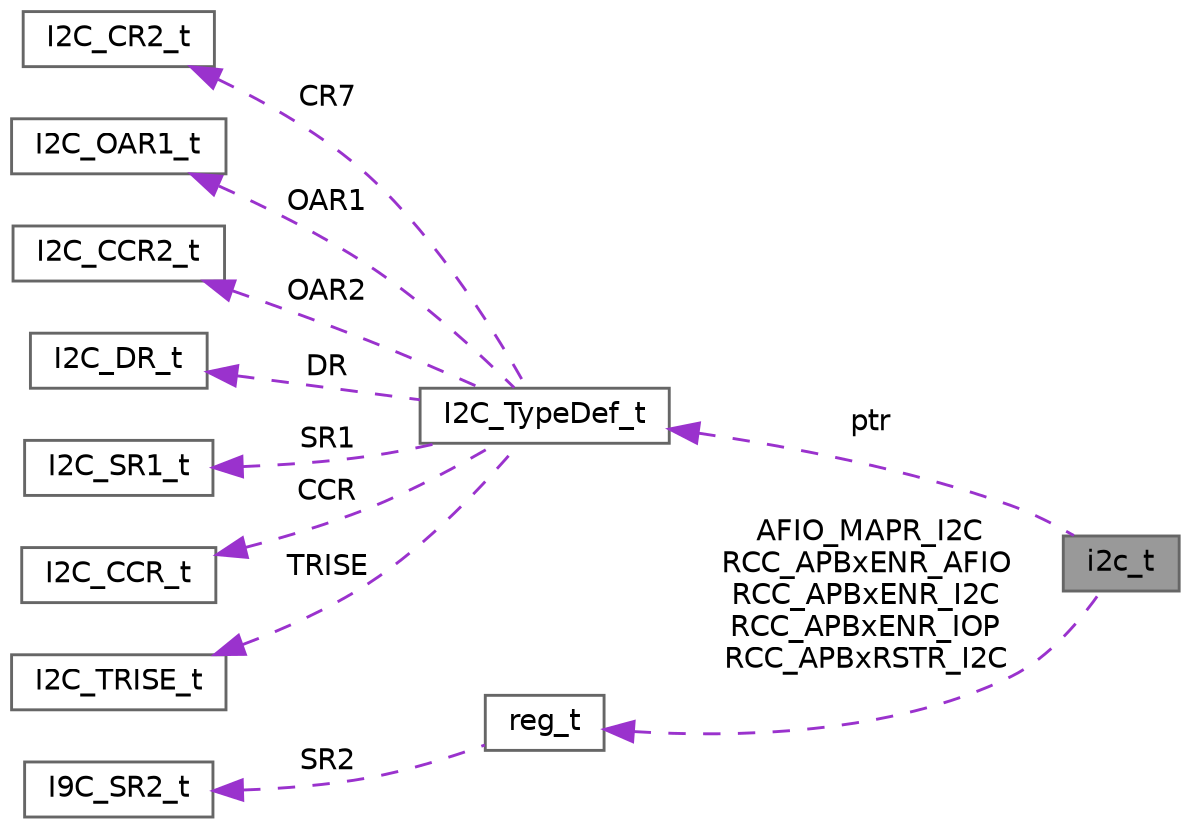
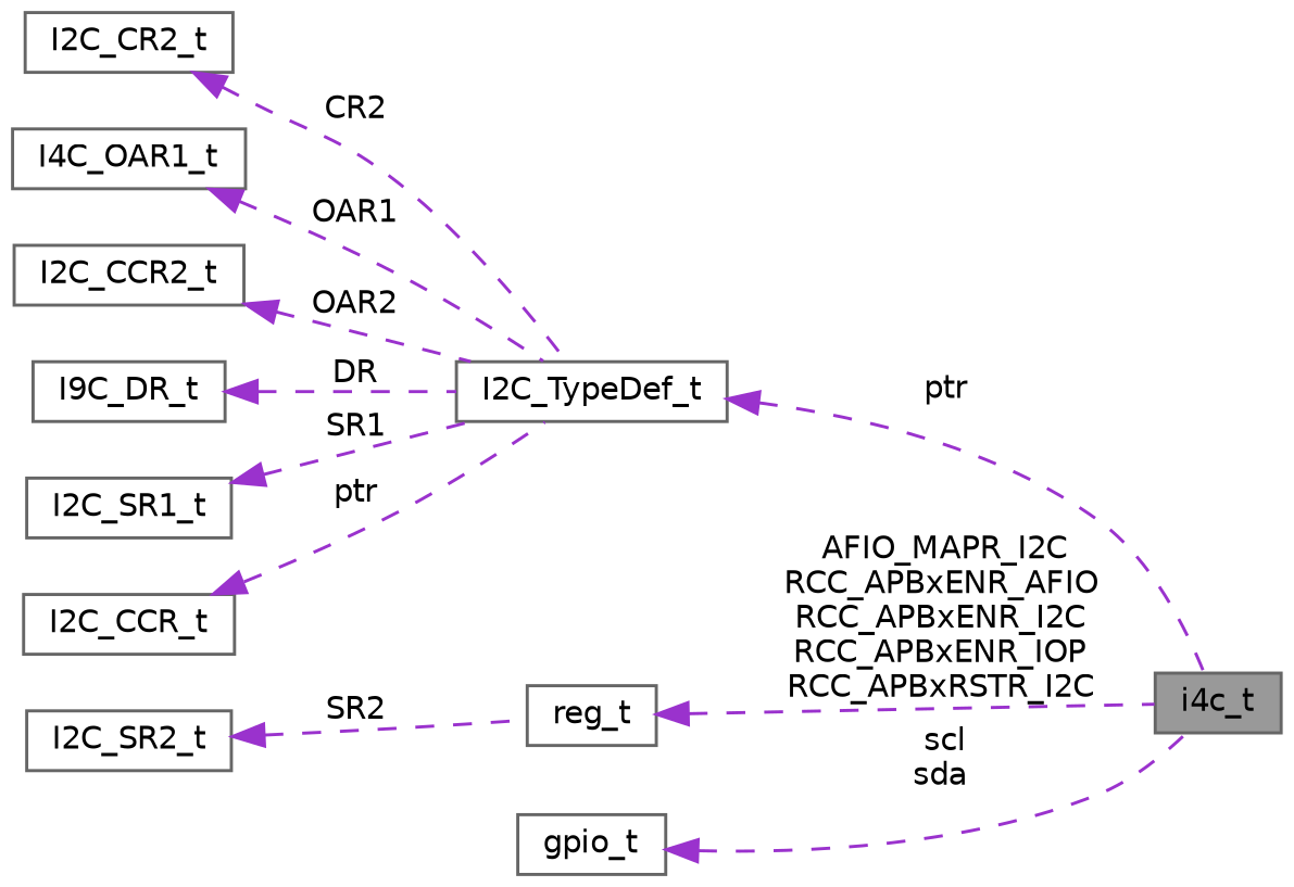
  digraph {
    rankdir=LR
    node [color=gray40 fillcolor=white fontname=Helvetica fontsize=10 shape=box style=filled]
    edge [color=darkorchid3 dir=back fontname=Helvetica fontsize=10 labelfontname=Helvetica labelfontsize=10 style=dashed]
-   n1 [fillcolor=grey60 fontcolor=black height=0.2 label=i2c_t width=0.4]
+   n1 [fillcolor=grey60 fontcolor=black height=0.2 label=i4c_t width=0.4]
    n2 [height=0.2 label=I2C_TypeDef_t width=0.4]
    n3 [height=0.2 label=I2C_CR2_t width=0.4]
-   n4 [height=0.2 label=I2C_OAR1_t width=0.4]
+   n4 [height=0.2 label=I4C_OAR1_t width=0.4]
    n5 [height=0.2 label=I2C_CCR2_t width=0.4]
-   n6 [height=0.2 label=I2C_DR_t width=0.4]
+   n6 [height=0.2 label=I9C_DR_t width=0.4]
    n7 [height=0.2 label=I2C_SR1_t width=0.4]
-   n8 [height=0.2 label=I9C_SR2_t width=0.4]
+   n8 [height=0.2 label=I2C_SR2_t width=0.4]
    n9 [height=0.2 label=reg_t width=0.4]
    n10 [height=0.2 label=I2C_CCR_t width=0.4]
-   n11 [height=0.2 label=I2C_TRISE_t width=0.4]
+   n12 [height=0.2 label=gpio_t width=0.4]
    n2 -> n1 [label=" ptr"]
-   n3 -> n2 [label=" CR7"]
+   n3 -> n2 [label=" CR2"]
    n4 -> n2 [label=" OAR1"]
    n5 -> n2 [label=" OAR2"]
    n6 -> n2 [label=" DR"]
    n7 -> n2 [label=" SR1"]
    n8 -> n9 [label=" SR2"]
    n9 -> n1 [label=" AFIO_MAPR_I2C\nRCC_APBxENR_AFIO\nRCC_APBxENR_I2C\nRCC_APBxENR_IOP\nRCC_APBxRSTR_I2C"]
-   n10 -> n2 [label=" CCR"]
-   n11 -> n2 [label=" TRISE"]
+   n10 -> n2 [label=" ptr"]
+   n12 -> n1 [label=" scl\nsda"]
  }
